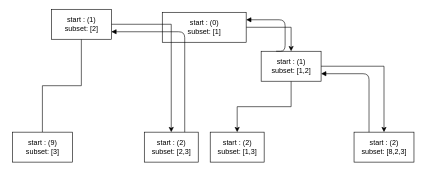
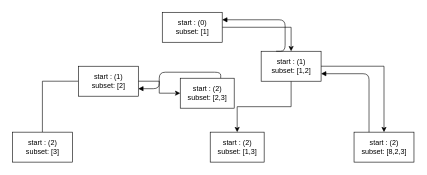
  <mxCell id="0" />
  <mxCell id="1" parent="0" />
  <mxCell id="2" value="" style="edgeStyle=orthogonalEdgeStyle;rounded=0;orthogonalLoop=1;jettySize=auto;html=1;fontColor=#000000;" parent="1" source="3" target="10" edge="1"><mxGeometry relative="1" as="geometry" /></mxCell>
- <mxCell id="3" value="start : (0)&lt;br&gt;subset: [1]" style="text;html=1;align=center;verticalAlign=middle;dashed=0;fillColor=#ffffff;strokeColor=#000000;fontColor=#000000;" parent="1" vertex="1"><mxGeometry x="270" y="20" width="140" height="50" as="geometry" /></mxCell>
+ <mxCell id="3" value="start : (0)&lt;br&gt;subset: [1]" style="text;html=1;align=center;verticalAlign=middle;dashed=0;fillColor=#ffffff;strokeColor=#000000;fontColor=#000000;" parent="1" vertex="1"><mxGeometry x="270" y="20" width="100" height="50" as="geometry" /></mxCell>
  <mxCell id="4" value="" style="edgeStyle=orthogonalEdgeStyle;rounded=0;orthogonalLoop=1;jettySize=auto;html=1;fontColor=#000000;endArrow=none;" parent="1" source="6" target="7" edge="1"><mxGeometry relative="1" as="geometry" /></mxCell>
  <mxCell id="5" value="" style="edgeStyle=orthogonalEdgeStyle;rounded=0;orthogonalLoop=1;jettySize=auto;html=1;fontColor=#000000;" parent="1" source="6" target="14" edge="1"><mxGeometry relative="1" as="geometry" /></mxCell>
- <mxCell id="6" value="start : (1)&lt;br&gt;subset: [2]" style="text;html=1;align=center;verticalAlign=middle;dashed=0;fillColor=#ffffff;strokeColor=#000000;fontColor=#000000;" parent="1" vertex="1"><mxGeometry x="85" y="15" width="100" height="50" as="geometry" /></mxCell>
- <mxCell id="7" value="start : (9)&lt;br&gt;subset: [3]" style="text;html=1;align=center;verticalAlign=middle;dashed=0;fillColor=#ffffff;strokeColor=#000000;fontColor=#000000;" parent="1" vertex="1"><mxGeometry x="20" y="220" width="100" height="50" as="geometry" /></mxCell>
+ <mxCell id="6" value="start : (1)&lt;br&gt;subset: [2]" style="text;html=1;align=center;verticalAlign=middle;dashed=0;fillColor=#ffffff;strokeColor=#000000;fontColor=#000000;" parent="1" vertex="1"><mxGeometry x="130" y="110" width="100" height="50" as="geometry" /></mxCell>
+ <mxCell id="7" value="start : (2)&lt;br&gt;subset: [3]" style="text;html=1;align=center;verticalAlign=middle;dashed=0;fillColor=#ffffff;strokeColor=#000000;fontColor=#000000;" parent="1" vertex="1"><mxGeometry x="20" y="220" width="100" height="50" as="geometry" /></mxCell>
  <mxCell id="8" value="" style="edgeStyle=orthogonalEdgeStyle;rounded=0;orthogonalLoop=1;jettySize=auto;html=1;fontColor=#000000;" parent="1" source="10" target="11" edge="1"><mxGeometry relative="1" as="geometry" /></mxCell>
  <mxCell id="9" value="" style="edgeStyle=orthogonalEdgeStyle;rounded=0;orthogonalLoop=1;jettySize=auto;html=1;fontColor=#000000;" parent="1" source="10" target="13" edge="1"><mxGeometry relative="1" as="geometry" /></mxCell>
  <mxCell id="10" value="start : (1)&lt;br&gt;subset: [1,2]" style="text;html=1;align=center;verticalAlign=middle;dashed=0;fillColor=#ffffff;strokeColor=#000000;fontColor=#000000;" parent="1" vertex="1"><mxGeometry x="435" y="85" width="100" height="50" as="geometry" /></mxCell>
  <mxCell id="11" value="start : (2)&lt;br&gt;subset: [8,2,3]" style="text;html=1;align=center;verticalAlign=middle;dashed=0;fillColor=#ffffff;strokeColor=#000000;fontColor=#000000;" parent="1" vertex="1"><mxGeometry x="590" y="220" width="100" height="50" as="geometry" /></mxCell>
  <mxCell id="12" value="" style="html=1;verticalAlign=bottom;labelBackgroundColor=none;endArrow=block;endFill=1;fontColor=#000000;entryX=1;entryY=0.75;entryDx=0;entryDy=0;exitX=0.25;exitY=0;exitDx=0;exitDy=0;edgeStyle=orthogonalEdgeStyle;elbow=vertical;" parent="1" source="11" target="10" edge="1"><mxGeometry width="160" relative="1" as="geometry"><mxPoint x="510" y="148" as="sourcePoint" /><mxPoint x="710" y="264.5" as="targetPoint" /></mxGeometry></mxCell>
  <mxCell id="13" value="start : (2)&lt;br&gt;subset: [1,3]" style="text;html=1;align=center;verticalAlign=middle;dashed=0;fillColor=#ffffff;strokeColor=#000000;fontColor=#000000;" parent="1" vertex="1"><mxGeometry x="350" y="220" width="90" height="50" as="geometry" /></mxCell>
- <mxCell id="14" value="start : (2)&lt;br&gt;subset: [2,3]" style="text;html=1;align=center;verticalAlign=middle;dashed=0;fillColor=#ffffff;strokeColor=#000000;fontColor=#000000;" parent="1" vertex="1"><mxGeometry x="240" y="220" width="90" height="50" as="geometry" /></mxCell>
+ <mxCell id="14" value="start : (2)&lt;br&gt;subset: [2,3]" style="text;html=1;align=center;verticalAlign=middle;dashed=0;fillColor=#ffffff;strokeColor=#000000;fontColor=#000000;" parent="1" vertex="1"><mxGeometry x="300" y="130" width="90" height="50" as="geometry" /></mxCell>
  <mxCell id="15" value="" style="html=1;verticalAlign=bottom;labelBackgroundColor=none;endArrow=block;endFill=1;fontColor=#000000;edgeStyle=orthogonalEdgeStyle;elbow=vertical;entryX=1;entryY=0.25;entryDx=0;entryDy=0;exitX=0.25;exitY=0;exitDx=0;exitDy=0;" parent="1" source="10" target="3" edge="1"><mxGeometry width="160" relative="1" as="geometry"><mxPoint x="625" y="70" as="sourcePoint" /><mxPoint x="450" y="20" as="targetPoint" /><Array as="points"><mxPoint x="475" y="33" /></Array></mxGeometry></mxCell>
  <mxCell id="16" value="" style="html=1;verticalAlign=bottom;labelBackgroundColor=none;endArrow=block;endFill=1;fontColor=#000000;edgeStyle=orthogonalEdgeStyle;elbow=vertical;exitX=0.75;exitY=0;exitDx=0;exitDy=0;entryX=1;entryY=0.75;entryDx=0;entryDy=0;" edge="1" parent="1" source="14" target="6"><mxGeometry width="160" relative="1" as="geometry"><mxPoint x="315" y="210" as="sourcePoint" /><mxPoint x="240" y="150" as="targetPoint" /></mxGeometry></mxCell>
